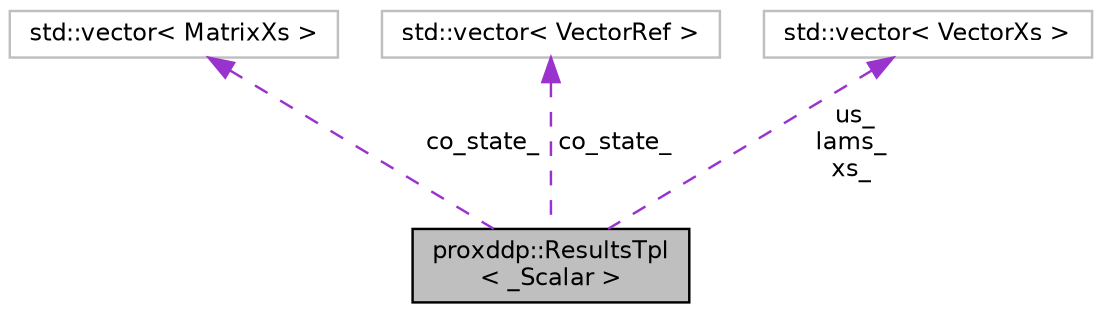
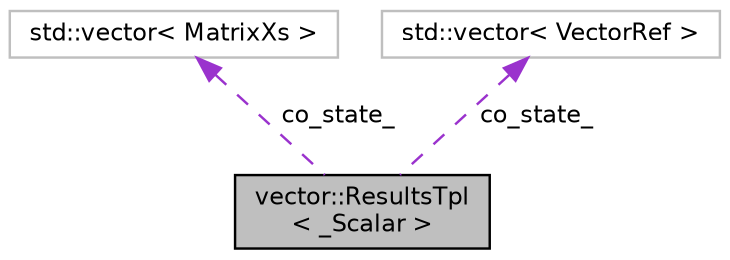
  digraph {
    node [color=grey75 fontname=Helvetica fontsize=10 shape=record]
    edge [color=darkorchid3 dir=back fontname=Helvetica fontsize=10 labelfontname=Helvetica labelfontsize=10 style=dashed]
-   n1 [color=black fillcolor=grey75 fontcolor=black height=0.2 label="proxddp::ResultsTpl\l\< _Scalar \>" style=filled width=0.4]
+   n1 [color=black fillcolor=grey75 fontcolor=black height=0.2 label="vector::ResultsTpl\l\< _Scalar \>" style=filled width=0.4]
    n2 [height=0.2 label="std::vector\< MatrixXs \>" width=0.4]
    n3 [height=0.2 label="std::vector\< VectorRef \>" width=0.4]
-   n4 [height=0.2 label="std::vector\< VectorXs \>" width=0.4]
    n2 -> n1 [label=" co_state_"]
    n3 -> n1 [label=" co_state_"]
-   n4 -> n1 [label=" us_\nlams_\nxs_"]
  }
